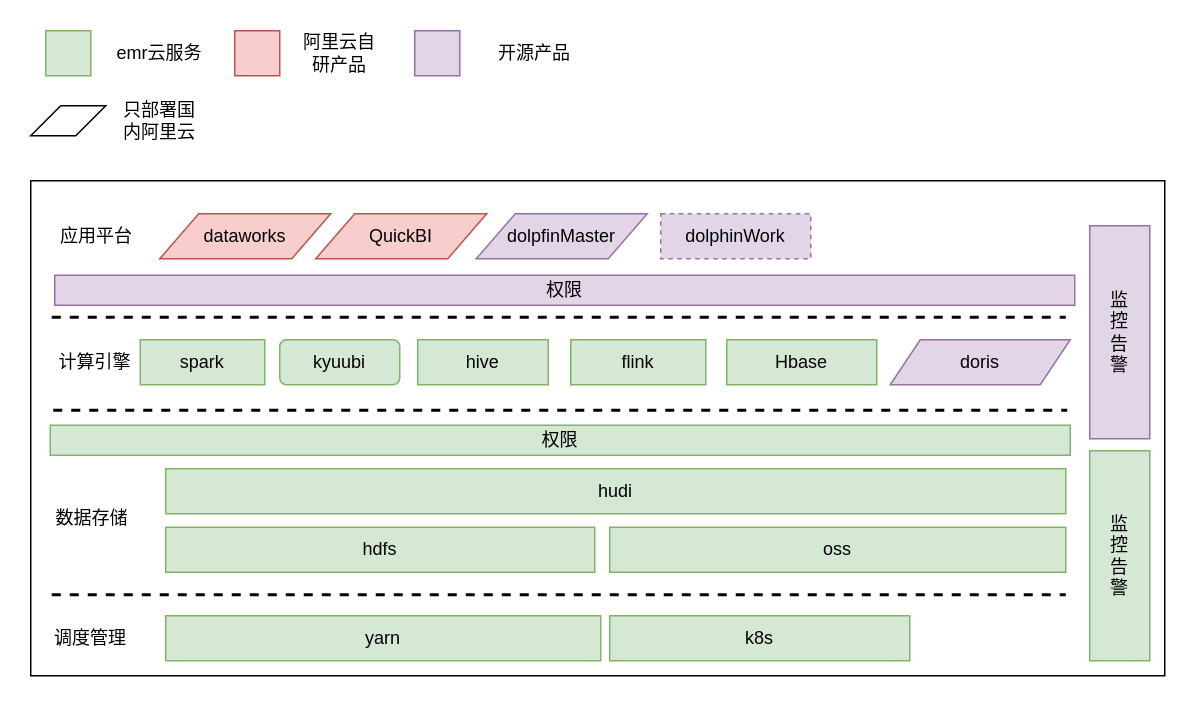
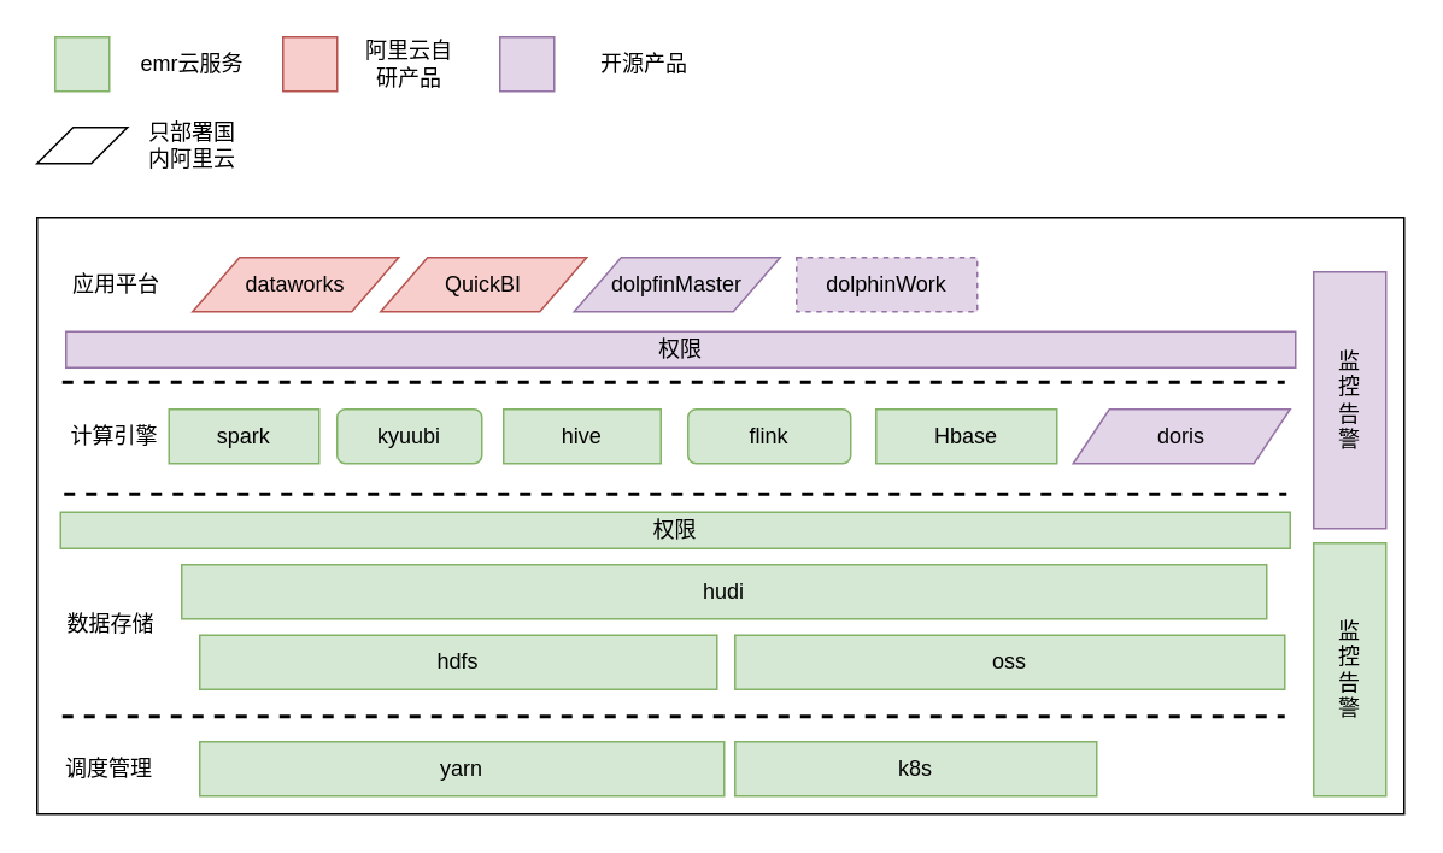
  <mxCell id="0" />
  <mxCell id="1" parent="0" />
  <mxCell id="2" value="" style="verticalLabelPosition=bottom;verticalAlign=top;html=1;shape=mxgraph.basic.rect;fillColor2=none;strokeWidth=1;size=20;indent=5;" parent="1" vertex="1"><mxGeometry x="20" y="120" width="756" height="330" as="geometry" /></mxCell>
  <mxCell id="3" value="调度管理" style="text;html=1;strokeColor=none;fillColor=none;align=center;verticalAlign=middle;whiteSpace=wrap;rounded=0;" parent="1" vertex="1"><mxGeometry x="30" y="410" width="60" height="30" as="geometry" /></mxCell>
  <mxCell id="4" value="k8s" style="rounded=0;whiteSpace=wrap;html=1;fillColor=#d5e8d4;strokeColor=#82b366;" parent="1" vertex="1"><mxGeometry x="406" y="410" width="200" height="30" as="geometry" /></mxCell>
  <mxCell id="5" value="数据存储" style="text;html=1;strokeColor=none;fillColor=none;align=center;verticalAlign=middle;whiteSpace=wrap;rounded=0;" parent="1" vertex="1"><mxGeometry x="31" y="330" width="60" height="30" as="geometry" /></mxCell>
  <mxCell id="6" value="oss" style="rounded=0;whiteSpace=wrap;html=1;fillColor=#d5e8d4;strokeColor=#82b366;" parent="1" vertex="1"><mxGeometry x="406" y="351" width="304" height="30" as="geometry" /></mxCell>
  <mxCell id="7" value="" style="line;strokeWidth=2;html=1;dashed=1;" parent="1" vertex="1"><mxGeometry x="34" y="391" width="676" height="10" as="geometry" /></mxCell>
- <mxCell id="8" value="hudi" style="rounded=0;whiteSpace=wrap;html=1;fillColor=#d5e8d4;strokeColor=#82b366;" parent="1" vertex="1"><mxGeometry x="110" y="312" width="600" height="30" as="geometry" /></mxCell>
+ <mxCell id="8" value="hudi" style="rounded=0;whiteSpace=wrap;html=1;fillColor=#d5e8d4;strokeColor=#82b366;" parent="1" vertex="1"><mxGeometry x="100" y="312" width="600" height="30" as="geometry" /></mxCell>
  <mxCell id="9" value="" style="line;strokeWidth=2;html=1;dashed=1;" parent="1" vertex="1"><mxGeometry x="35" y="268" width="676" height="10" as="geometry" /></mxCell>
  <mxCell id="10" value="计算引擎" style="text;html=1;strokeColor=none;fillColor=none;align=center;verticalAlign=middle;whiteSpace=wrap;rounded=0;" parent="1" vertex="1"><mxGeometry x="33" y="226" width="60" height="30" as="geometry" /></mxCell>
  <mxCell id="11" value="spark" style="rounded=0;whiteSpace=wrap;html=1;fillColor=#d5e8d4;strokeColor=#82b366;" parent="1" vertex="1"><mxGeometry x="93" y="226" width="83" height="30" as="geometry" /></mxCell>
  <mxCell id="12" value="hive" style="rounded=0;whiteSpace=wrap;html=1;fillColor=#d5e8d4;strokeColor=#82b366;" parent="1" vertex="1"><mxGeometry x="278" y="226" width="87" height="30" as="geometry" /></mxCell>
- <mxCell id="13" value="flink" style="rounded=0;whiteSpace=wrap;html=1;fillColor=#d5e8d4;strokeColor=#82b366;" parent="1" vertex="1"><mxGeometry x="380" y="226" width="90" height="30" as="geometry" /></mxCell>
+ <mxCell id="13" value="flink" style="whiteSpace=wrap;html=1;fillColor=#d5e8d4;strokeColor=#82b366;rounded=1;" parent="1" vertex="1"><mxGeometry x="380" y="226" width="90" height="30" as="geometry" /></mxCell>
  <mxCell id="14" value="Hbase" style="rounded=0;whiteSpace=wrap;html=1;fillColor=#d5e8d4;strokeColor=#82b366;" parent="1" vertex="1"><mxGeometry x="484" y="226" width="100" height="30" as="geometry" /></mxCell>
  <mxCell id="15" value="&lt;span style=&quot;&quot;&gt;doris&lt;/span&gt;" style="shape=parallelogram;perimeter=parallelogramPerimeter;whiteSpace=wrap;html=1;fixedSize=1;fillColor=#e1d5e7;strokeColor=#9673a6;" parent="1" vertex="1"><mxGeometry x="593" y="226" width="120" height="30" as="geometry" /></mxCell>
  <mxCell id="16" value="" style="line;strokeWidth=2;html=1;dashed=1;" parent="1" vertex="1"><mxGeometry x="34" y="206" width="676" height="10" as="geometry" /></mxCell>
  <mxCell id="17" value="" style="rounded=0;whiteSpace=wrap;html=1;fillColor=#d5e8d4;strokeColor=#82b366;" parent="1" vertex="1"><mxGeometry x="30" y="20" width="30" height="30" as="geometry" /></mxCell>
  <mxCell id="18" value="emr云服务" style="text;html=1;strokeColor=none;fillColor=none;align=center;verticalAlign=middle;whiteSpace=wrap;rounded=0;" parent="1" vertex="1"><mxGeometry x="76" y="20" width="60" height="30" as="geometry" /></mxCell>
  <mxCell id="19" value="" style="shape=parallelogram;perimeter=parallelogramPerimeter;whiteSpace=wrap;html=1;fixedSize=1;" parent="1" vertex="1"><mxGeometry x="20" y="70" width="50" height="20" as="geometry" /></mxCell>
  <mxCell id="20" value="只部署国内阿里云" style="text;html=1;strokeColor=none;fillColor=none;align=center;verticalAlign=middle;whiteSpace=wrap;rounded=0;" parent="1" vertex="1"><mxGeometry x="76" y="65" width="60" height="30" as="geometry" /></mxCell>
  <mxCell id="21" value="" style="rounded=0;whiteSpace=wrap;html=1;fillColor=#f8cecc;strokeColor=#b85450;" parent="1" vertex="1"><mxGeometry x="156" y="20" width="30" height="30" as="geometry" /></mxCell>
  <mxCell id="22" value="阿里云自研产品" style="text;html=1;strokeColor=none;fillColor=none;align=center;verticalAlign=middle;whiteSpace=wrap;rounded=0;" parent="1" vertex="1"><mxGeometry x="196" y="20" width="60" height="30" as="geometry" /></mxCell>
  <mxCell id="23" value="应用平台" style="text;html=1;strokeColor=none;fillColor=none;align=center;verticalAlign=middle;whiteSpace=wrap;rounded=0;" parent="1" vertex="1"><mxGeometry x="34" y="142" width="60" height="30" as="geometry" /></mxCell>
  <mxCell id="24" value="dataworks" style="shape=parallelogram;perimeter=parallelogramPerimeter;whiteSpace=wrap;html=1;fixedSize=1;fillColor=#f8cecc;strokeColor=#b85450;size=26;" parent="1" vertex="1"><mxGeometry x="106" y="142" width="114" height="30" as="geometry" /></mxCell>
  <mxCell id="25" value="QuickBI" style="shape=parallelogram;perimeter=parallelogramPerimeter;whiteSpace=wrap;html=1;fixedSize=1;fillColor=#f8cecc;strokeColor=#b85450;size=26;" parent="1" vertex="1"><mxGeometry x="210" y="142" width="114" height="30" as="geometry" /></mxCell>
  <mxCell id="26" value="" style="rounded=0;whiteSpace=wrap;html=1;fillColor=#e1d5e7;strokeColor=#9673a6;" parent="1" vertex="1"><mxGeometry x="276" y="20" width="30" height="30" as="geometry" /></mxCell>
  <mxCell id="27" value="开源产品" style="text;html=1;strokeColor=none;fillColor=none;align=center;verticalAlign=middle;whiteSpace=wrap;rounded=0;" parent="1" vertex="1"><mxGeometry x="326" y="20" width="60" height="30" as="geometry" /></mxCell>
  <mxCell id="28" value="dolpfinMaster" style="shape=parallelogram;perimeter=parallelogramPerimeter;whiteSpace=wrap;html=1;fixedSize=1;fillColor=#e1d5e7;strokeColor=#9673a6;size=26;" parent="1" vertex="1"><mxGeometry x="317" y="142" width="114" height="30" as="geometry" /></mxCell>
  <mxCell id="29" value="dolphinWork" style="rounded=0;whiteSpace=wrap;html=1;fillColor=#e1d5e7;strokeColor=#9673a6;dashed=1;" parent="1" vertex="1"><mxGeometry x="440" y="142" width="100" height="30" as="geometry" /></mxCell>
  <mxCell id="30" value="监&lt;br&gt;控&lt;br&gt;告&lt;br&gt;警" style="rounded=0;whiteSpace=wrap;html=1;fillColor=#d5e8d4;strokeColor=#82b366;" parent="1" vertex="1"><mxGeometry x="726" y="300" width="40" height="140" as="geometry" /></mxCell>
  <mxCell id="31" value="监&lt;br&gt;控&lt;br&gt;告&lt;br&gt;警" style="rounded=0;whiteSpace=wrap;html=1;fillColor=#e1d5e7;strokeColor=#9673a6;" parent="1" vertex="1"><mxGeometry x="726" y="150" width="40" height="142" as="geometry" /></mxCell>
  <mxCell id="32" value="权限" style="rounded=0;whiteSpace=wrap;html=1;fillColor=#e1d5e7;strokeColor=#9673a6;" parent="1" vertex="1"><mxGeometry x="36" y="183" width="680" height="20" as="geometry" /></mxCell>
  <mxCell id="33" value="权限" style="rounded=0;whiteSpace=wrap;html=1;fillColor=#d5e8d4;strokeColor=#82b366;" parent="1" vertex="1"><mxGeometry x="33" y="283" width="680" height="20" as="geometry" /></mxCell>
  <mxCell id="34" value="kyuubi" style="whiteSpace=wrap;html=1;fillColor=#d5e8d4;strokeColor=#82b366;rounded=1;" parent="1" vertex="1"><mxGeometry x="186" y="226" width="80" height="30" as="geometry" /></mxCell>
  <mxCell id="35" value="hdfs" style="rounded=0;whiteSpace=wrap;html=1;fillColor=#d5e8d4;strokeColor=#82b366;" parent="1" vertex="1"><mxGeometry x="110" y="351" width="286" height="30" as="geometry" /></mxCell>
  <mxCell id="36" value="yarn" style="rounded=0;whiteSpace=wrap;html=1;fillColor=#d5e8d4;strokeColor=#82b366;" vertex="1" parent="1"><mxGeometry x="110" y="410" width="290" height="30" as="geometry" /></mxCell>
